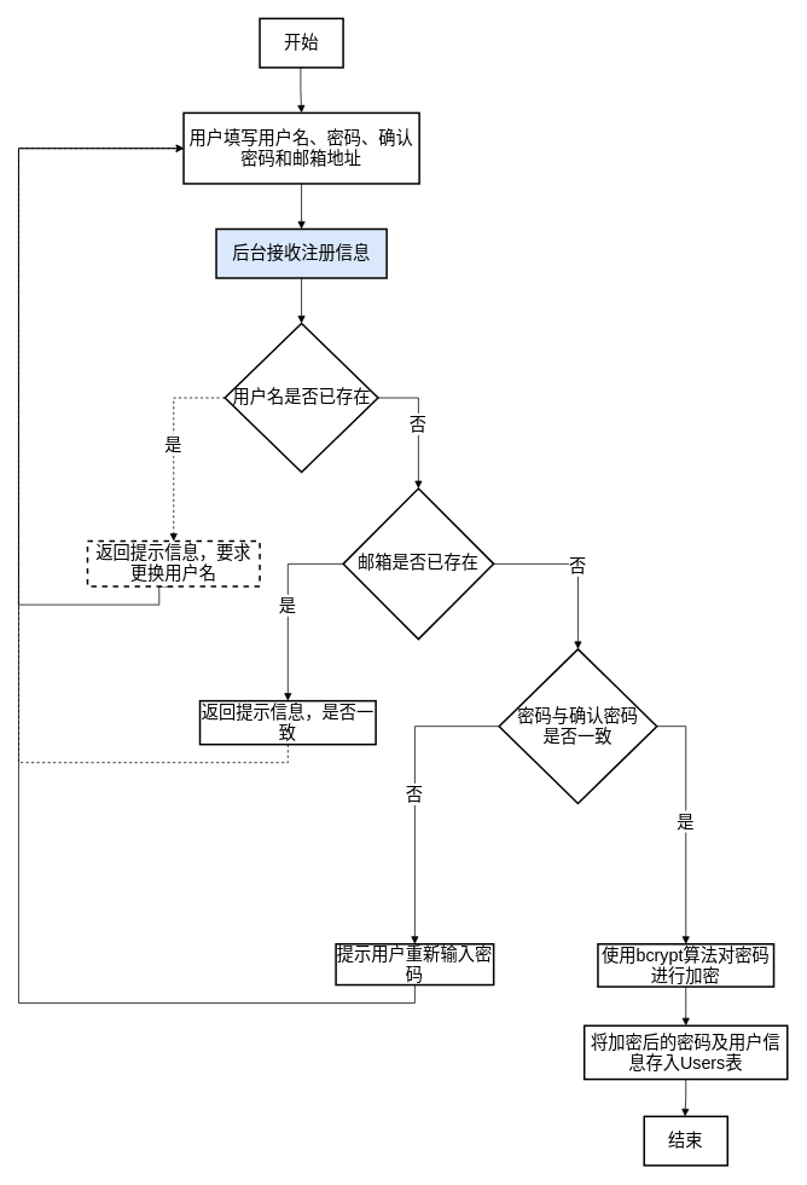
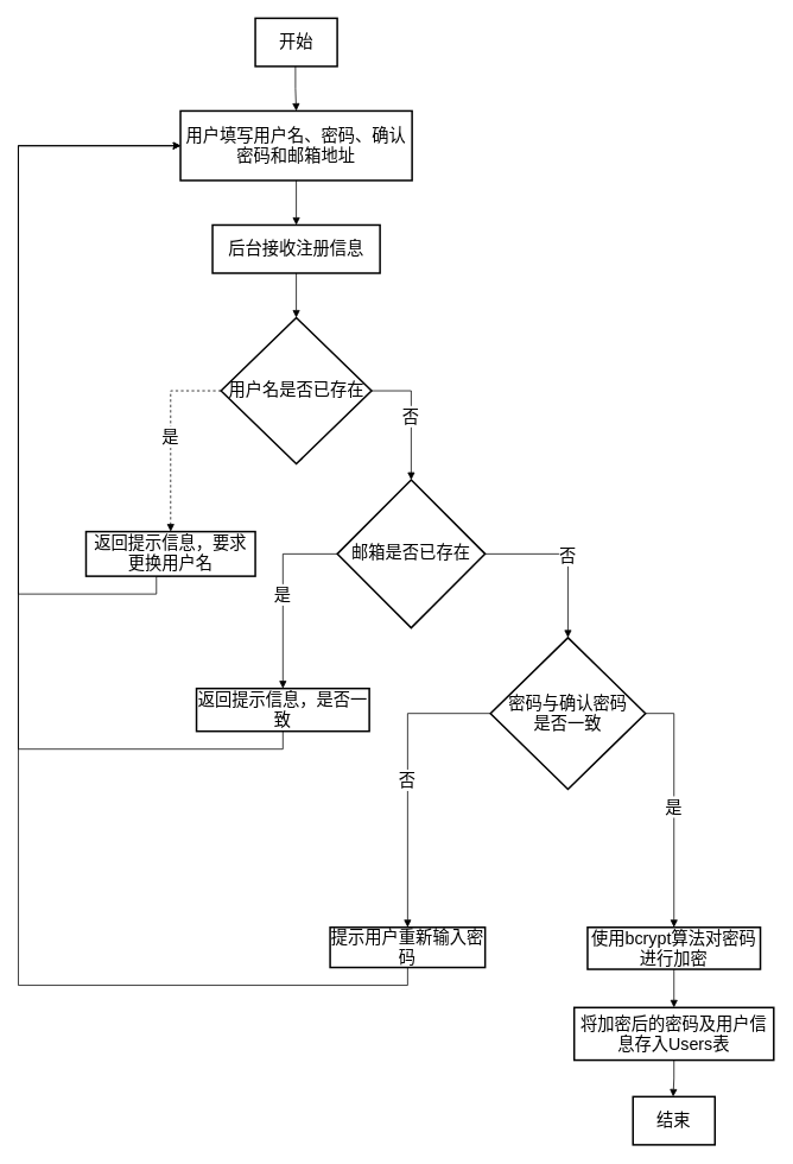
  <mxCell id="0" />
  <mxCell id="1" parent="0" />
  <mxCell id="2" value="开始" style="whiteSpace=wrap;strokeWidth=2;fontSize=19;" parent="1" vertex="1"><mxGeometry x="286" y="20" width="92" height="54" as="geometry" /></mxCell>
  <mxCell id="3" value="用户填写用户名、密码、确认密码和邮箱地址" style="whiteSpace=wrap;strokeWidth=2;fontSize=19;" parent="1" vertex="1"><mxGeometry x="202" y="124" width="260" height="78" as="geometry" /></mxCell>
- <mxCell id="4" value="后台接收注册信息" style="whiteSpace=wrap;strokeWidth=2;fontSize=19;fillColor=#dae8fc;" parent="1" vertex="1"><mxGeometry x="238" y="252" width="188" height="54" as="geometry" /></mxCell>
+ <mxCell id="4" value="后台接收注册信息" style="whiteSpace=wrap;strokeWidth=2;fontSize=19;" parent="1" vertex="1"><mxGeometry x="238" y="252" width="188" height="54" as="geometry" /></mxCell>
  <mxCell id="5" value="用户名是否已存在" style="rhombus;strokeWidth=2;whiteSpace=wrap;fontSize=19;" parent="1" vertex="1"><mxGeometry x="247.5" y="356" width="169" height="164" as="geometry" /></mxCell>
  <mxCell id="6" style="edgeStyle=orthogonalEdgeStyle;rounded=0;orthogonalLoop=1;jettySize=auto;html=1;exitX=0.5;exitY=1;exitDx=0;exitDy=0;entryX=0;entryY=0.5;entryDx=0;entryDy=0;fontSize=19;" parent="1" source="7" target="3" edge="1"><mxGeometry relative="1" as="geometry"><Array as="points"><mxPoint x="175" y="666" /><mxPoint x="20" y="666" /><mxPoint x="20" y="163" /></Array></mxGeometry></mxCell>
- <mxCell id="7" value="返回提示信息，要求更换用户名" style="whiteSpace=wrap;strokeWidth=2;fontSize=19;dashed=1;" parent="1" vertex="1"><mxGeometry x="96" y="596" width="190" height="50" as="geometry" /></mxCell>
+ <mxCell id="7" value="返回提示信息，要求更换用户名" style="whiteSpace=wrap;strokeWidth=2;fontSize=19;" parent="1" vertex="1"><mxGeometry x="96" y="596" width="190" height="50" as="geometry" /></mxCell>
  <mxCell id="8" value="邮箱是否已存在" style="rhombus;strokeWidth=2;whiteSpace=wrap;fontSize=19;" parent="1" vertex="1"><mxGeometry x="378" y="538" width="166" height="166" as="geometry" /></mxCell>
- <mxCell id="9" style="edgeStyle=orthogonalEdgeStyle;rounded=0;orthogonalLoop=1;jettySize=auto;html=1;exitX=0.5;exitY=1;exitDx=0;exitDy=0;entryX=0;entryY=0.5;entryDx=0;entryDy=0;fontSize=19;dashed=1;" parent="1" source="10" target="3" edge="1"><mxGeometry relative="1" as="geometry"><Array as="points"><mxPoint x="317" y="840" /><mxPoint x="20" y="840" /><mxPoint x="20" y="163" /></Array></mxGeometry></mxCell>
+ <mxCell id="9" style="edgeStyle=orthogonalEdgeStyle;rounded=0;orthogonalLoop=1;jettySize=auto;html=1;exitX=0.5;exitY=1;exitDx=0;exitDy=0;entryX=0;entryY=0.5;entryDx=0;entryDy=0;fontSize=19;" parent="1" source="10" target="3" edge="1"><mxGeometry relative="1" as="geometry"><Array as="points"><mxPoint x="317" y="840" /><mxPoint x="20" y="840" /><mxPoint x="20" y="163" /></Array></mxGeometry></mxCell>
  <mxCell id="10" value="返回提示信息，是否一致" style="whiteSpace=wrap;strokeWidth=2;fontSize=19;" parent="1" vertex="1"><mxGeometry x="220" y="772" width="194" height="48" as="geometry" /></mxCell>
  <mxCell id="11" value="密码与确认密码&#10;是否一致" style="rhombus;strokeWidth=2;whiteSpace=wrap;fontSize=19;" parent="1" vertex="1"><mxGeometry x="550" y="715" width="174" height="170" as="geometry" /></mxCell>
  <mxCell id="12" style="edgeStyle=orthogonalEdgeStyle;rounded=0;orthogonalLoop=1;jettySize=auto;html=1;exitX=0.5;exitY=1;exitDx=0;exitDy=0;entryX=0;entryY=0.5;entryDx=0;entryDy=0;fontSize=19;" parent="1" source="13" target="3" edge="1"><mxGeometry relative="1" as="geometry"><Array as="points"><mxPoint x="457" y="1105" /><mxPoint x="20" y="1105" /><mxPoint x="20" y="163" /></Array></mxGeometry></mxCell>
  <mxCell id="13" value="提示用户重新输入密码" style="whiteSpace=wrap;strokeWidth=2;fontSize=19;" parent="1" vertex="1"><mxGeometry x="370" y="1040" width="174" height="45" as="geometry" /></mxCell>
  <mxCell id="14" value="使用bcrypt算法对密码进行加密" style="whiteSpace=wrap;strokeWidth=2;fontSize=19;" parent="1" vertex="1"><mxGeometry x="659" y="1040" width="194" height="47" as="geometry" /></mxCell>
  <mxCell id="15" value="将加密后的密码及用户信息存入Users表" style="whiteSpace=wrap;strokeWidth=2;fontSize=19;" parent="1" vertex="1"><mxGeometry x="644" y="1130" width="224" height="59" as="geometry" /></mxCell>
  <mxCell id="16" value="结束" style="whiteSpace=wrap;strokeWidth=2;fontSize=19;" parent="1" vertex="1"><mxGeometry x="710" y="1230" width="92" height="54" as="geometry" /></mxCell>
  <mxCell id="17" value="" style="startArrow=none;endArrow=block;exitX=0.49;exitY=1;entryX=0.5;entryY=0;rounded=0;edgeStyle=orthogonalEdgeStyle;fontSize=19;" parent="1" source="2" target="3" edge="1"><mxGeometry relative="1" as="geometry" /></mxCell>
  <mxCell id="18" value="" style="startArrow=none;endArrow=block;exitX=0.5;exitY=1;entryX=0.5;entryY=0;rounded=0;edgeStyle=orthogonalEdgeStyle;fontSize=19;" parent="1" source="3" target="4" edge="1"><mxGeometry relative="1" as="geometry" /></mxCell>
  <mxCell id="19" value="" style="startArrow=none;endArrow=block;exitX=0.5;exitY=1;entryX=0.5;entryY=0;rounded=0;edgeStyle=orthogonalEdgeStyle;fontSize=19;" parent="1" source="4" target="5" edge="1"><mxGeometry relative="1" as="geometry" /></mxCell>
  <mxCell id="20" value="是" style="startArrow=none;endArrow=block;exitX=0;exitY=0.5;entryX=0.5;entryY=0;rounded=0;edgeStyle=orthogonalEdgeStyle;exitDx=0;exitDy=0;fontSize=19;dashed=1;" parent="1" source="5" target="7" edge="1"><mxGeometry relative="1" as="geometry" /></mxCell>
  <mxCell id="21" value="否" style="startArrow=none;endArrow=block;exitX=1;exitY=0.5;entryX=0.5;entryY=0;rounded=0;edgeStyle=orthogonalEdgeStyle;exitDx=0;exitDy=0;fontSize=19;" parent="1" source="5" target="8" edge="1"><mxGeometry relative="1" as="geometry" /></mxCell>
  <mxCell id="22" value="是" style="startArrow=none;endArrow=block;exitX=0;exitY=0.5;entryX=0.5;entryY=0;rounded=0;edgeStyle=orthogonalEdgeStyle;exitDx=0;exitDy=0;fontSize=19;" parent="1" source="8" target="10" edge="1"><mxGeometry relative="1" as="geometry" /></mxCell>
  <mxCell id="23" value="否" style="startArrow=none;endArrow=block;exitX=1;exitY=0.5;entryX=0.5;entryY=0;rounded=0;edgeStyle=orthogonalEdgeStyle;exitDx=0;exitDy=0;fontSize=19;" parent="1" source="8" target="11" edge="1"><mxGeometry relative="1" as="geometry" /></mxCell>
  <mxCell id="24" value="否" style="startArrow=none;endArrow=block;exitX=0;exitY=0.5;entryX=0.5;entryY=0;rounded=0;edgeStyle=orthogonalEdgeStyle;exitDx=0;exitDy=0;fontSize=19;" parent="1" source="11" target="13" edge="1"><mxGeometry relative="1" as="geometry" /></mxCell>
  <mxCell id="25" value="是" style="startArrow=none;endArrow=block;exitX=1;exitY=0.5;entryX=0.5;entryY=0;rounded=0;edgeStyle=orthogonalEdgeStyle;exitDx=0;exitDy=0;fontSize=19;" parent="1" source="11" target="14" edge="1"><mxGeometry relative="1" as="geometry" /></mxCell>
  <mxCell id="26" value="" style="startArrow=none;endArrow=block;exitX=0.5;exitY=1;entryX=0.5;entryY=0;rounded=0;edgeStyle=orthogonalEdgeStyle;fontSize=19;" parent="1" source="14" target="15" edge="1"><mxGeometry relative="1" as="geometry" /></mxCell>
  <mxCell id="27" value="" style="startArrow=none;endArrow=block;exitX=0.5;exitY=1;entryX=0.49;entryY=0;rounded=0;edgeStyle=orthogonalEdgeStyle;fontSize=19;" parent="1" source="15" target="16" edge="1"><mxGeometry relative="1" as="geometry" /></mxCell>
